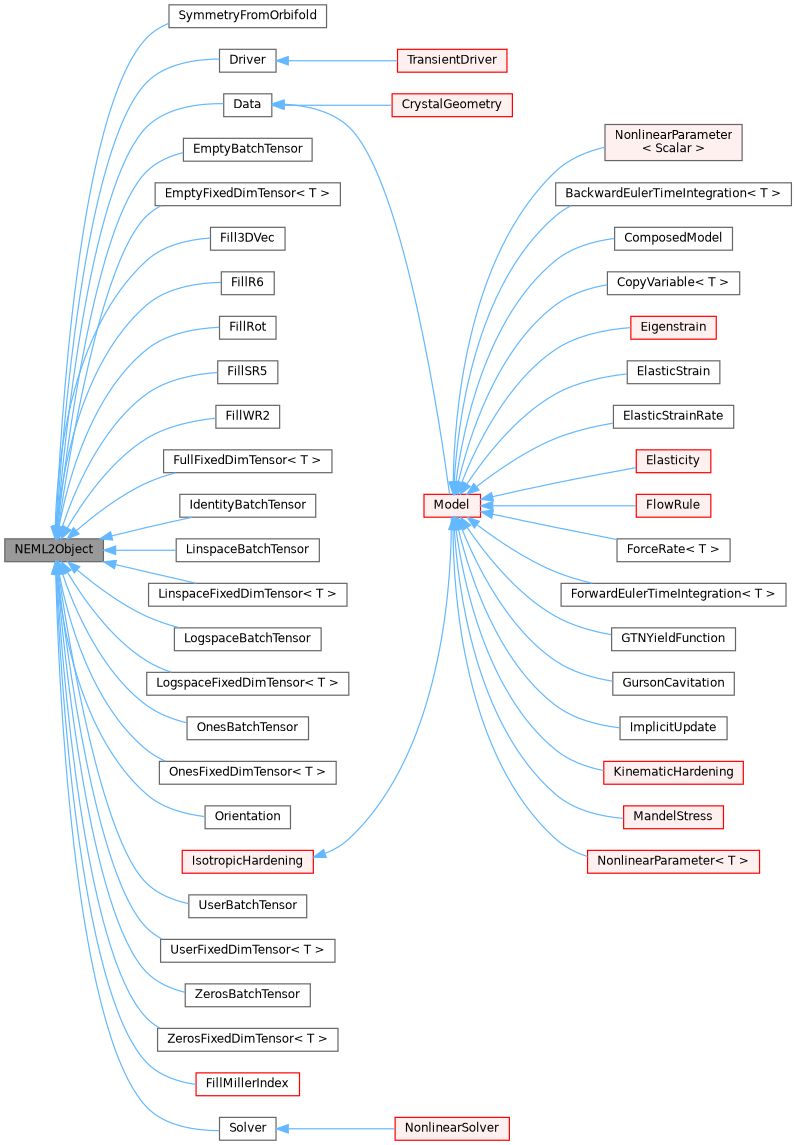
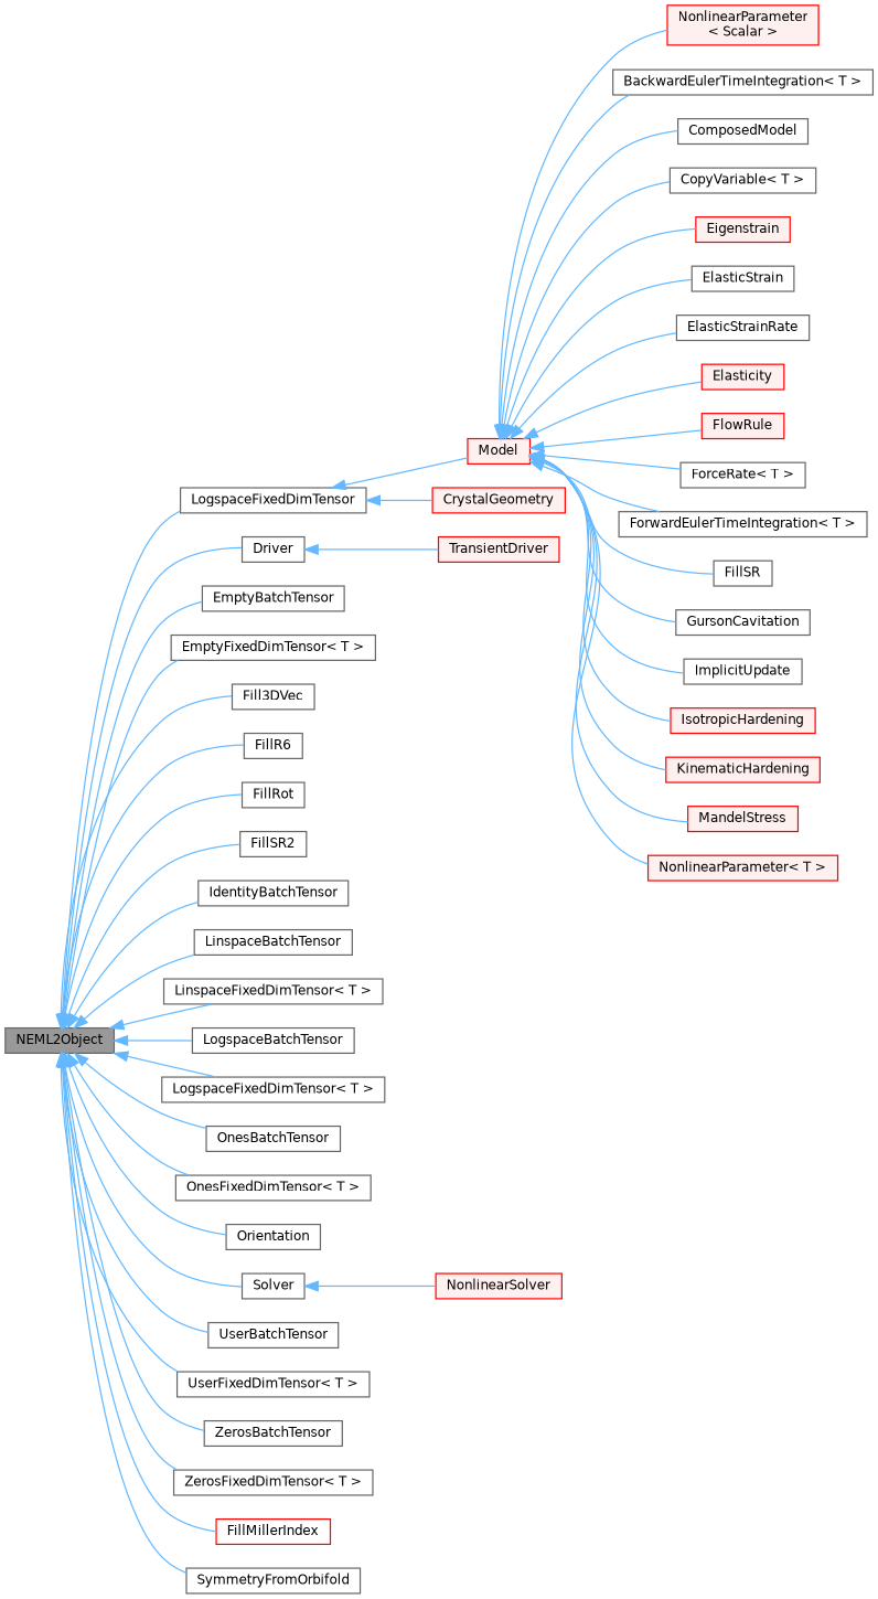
  digraph {
    rankdir=LR
    node [color=gray40 fillcolor=white fontname=Helvetica fontsize=10 shape=box style=filled]
    edge [color=steelblue1 dir=back fontname=Helvetica fontsize=10 labelfontname=Helvetica labelfontsize=10 style=solid]
    n1 [fillcolor=grey60 fontcolor=black height=0.2 label=NEML2Object width=0.4]
-   n2 [height=0.2 label=Data width=0.4]
+   n2 [height=0.2 label=LogspaceFixedDimTensor width=0.4]
    n3 [height=0.2 label=Driver width=0.4]
    n4 [height=0.2 label=EmptyBatchTensor width=0.4]
    n5 [height=0.2 label="EmptyFixedDimTensor\< T \>" width=0.4]
    n6 [height=0.2 label=Fill3DVec width=0.4]
    n7 [height=0.2 label=FillR6 width=0.4]
    n8 [height=0.2 label=FillRot width=0.4]
-   n9 [height=0.2 label=FillSR5 width=0.4]
-   n10 [height=0.2 label=FillWR2 width=0.4]
-   n11 [height=0.2 label="FullFixedDimTensor\< T \>" width=0.4]
+   n9 [height=0.2 label=FillSR2 width=0.4]
    n12 [height=0.2 label=IdentityBatchTensor width=0.4]
    n13 [height=0.2 label=LinspaceBatchTensor width=0.4]
    n14 [height=0.2 label="LinspaceFixedDimTensor\< T \>" width=0.4]
    n15 [height=0.2 label=LogspaceBatchTensor width=0.4]
    n16 [height=0.2 label="LogspaceFixedDimTensor\< T \>" width=0.4]
    n17 [height=0.2 label=OnesBatchTensor width=0.4]
    n18 [height=0.2 label="OnesFixedDimTensor\< T \>" width=0.4]
    n19 [height=0.2 label=Orientation width=0.4]
    n20 [height=0.2 label=Solver width=0.4]
    n21 [height=0.2 label=UserBatchTensor width=0.4]
    n22 [height=0.2 label="UserFixedDimTensor\< T \>" width=0.4]
    n23 [height=0.2 label=ZerosBatchTensor width=0.4]
    n24 [height=0.2 label="ZerosFixedDimTensor\< T \>" width=0.4]
    n25 [color=red height=0.2 label=FillMillerIndex width=0.4]
    n26 [height=0.2 label=SymmetryFromOrbifold width=0.4]
    n27 [color=red fillcolor="#FFF0F0" height=0.2 label=Model width=0.4]
    n28 [color=red fillcolor="#FFF0F0" height=0.2 label=CrystalGeometry width=0.4]
    n29 [color=red fillcolor="#FFF0F0" height=0.2 label=TransientDriver width=0.4]
    n30 [color=red fillcolor="#FFF0F0" height=0.2 label=NonlinearSolver width=0.4]
-   n31 [fillcolor="#FFF0F0" height=0.2 label="NonlinearParameter\l\< Scalar \>" width=0.4]
+   n31 [color=red fillcolor="#FFF0F0" height=0.2 label="NonlinearParameter\l\< Scalar \>" width=0.4]
    n32 [height=0.2 label="BackwardEulerTimeIntegration\< T \>" width=0.4]
    n33 [height=0.2 label=ComposedModel width=0.4]
    n34 [height=0.2 label="CopyVariable\< T \>" width=0.4]
    n35 [color=red fillcolor="#FFF0F0" height=0.2 label=Eigenstrain width=0.4]
    n36 [height=0.2 label=ElasticStrain width=0.4]
    n37 [height=0.2 label=ElasticStrainRate width=0.4]
    n38 [color=red fillcolor="#FFF0F0" height=0.2 label=Elasticity width=0.4]
    n39 [color=red fillcolor="#FFF0F0" height=0.2 label=FlowRule width=0.4]
    n40 [height=0.2 label="ForceRate\< T \>" width=0.4]
    n41 [height=0.2 label="ForwardEulerTimeIntegration\< T \>" width=0.4]
-   n42 [height=0.2 label=GTNYieldFunction width=0.4]
+   n42 [height=0.2 label=FillSR width=0.4]
    n43 [height=0.2 label=GursonCavitation width=0.4]
    n44 [height=0.2 label=ImplicitUpdate width=0.4]
    n45 [color=red fillcolor="#FFF0F0" height=0.2 label=IsotropicHardening width=0.4]
    n46 [color=red fillcolor="#FFF0F0" height=0.2 label=KinematicHardening width=0.4]
    n47 [color=red fillcolor="#FFF0F0" height=0.2 label=MandelStress width=0.4]
    n48 [color=red fillcolor="#FFF0F0" height=0.2 label="NonlinearParameter\< T \>" width=0.4]
    n1 -> n2
    n1 -> n3
    n1 -> n4
    n1 -> n5
    n1 -> n6
    n1 -> n7
    n1 -> n8
    n1 -> n9
-   n1 -> n10
-   n1 -> n11
    n1 -> n12
    n1 -> n13
    n1 -> n14
    n1 -> n15
    n1 -> n16
    n1 -> n17
    n1 -> n18
    n1 -> n19
    n1 -> n20
    n1 -> n21
    n1 -> n22
    n1 -> n23
    n1 -> n24
    n1 -> n25
    n1 -> n26
    n2 -> n27
    n2 -> n28
    n3 -> n29
    n20 -> n30
    n27 -> n31
    n27 -> n32
    n27 -> n33
    n27 -> n34
    n27 -> n35
    n27 -> n36
    n27 -> n37
    n27 -> n38
    n27 -> n39
    n27 -> n40
    n27 -> n41
    n27 -> n42
    n27 -> n43
    n27 -> n44
-   n45 -> n27
+   n27 -> n45
    n27 -> n46
    n27 -> n47
    n27 -> n48
  }
